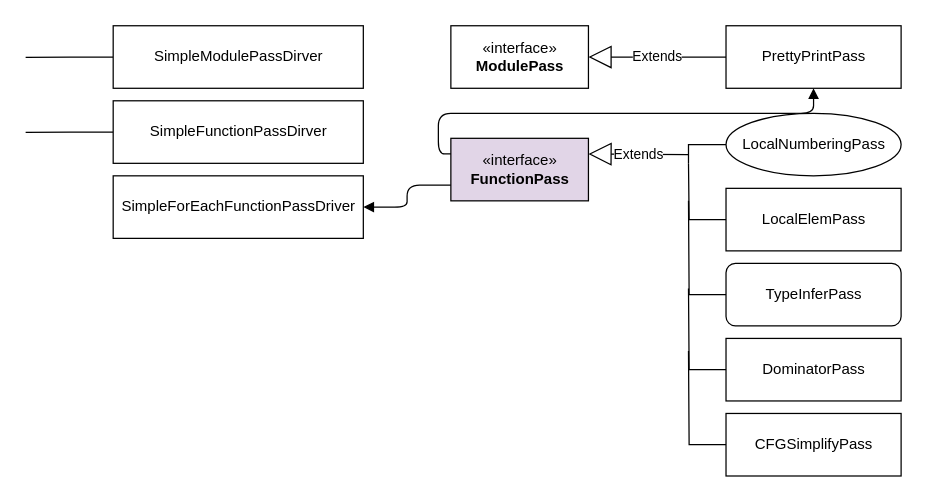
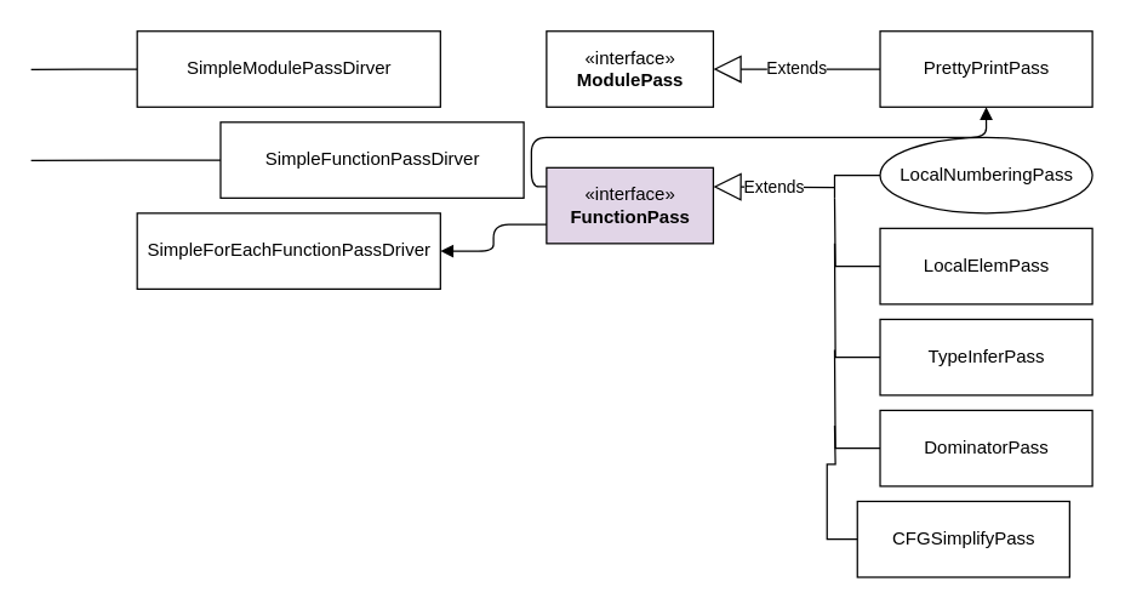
  <mxCell id="0" />
  <mxCell id="1" parent="0" />
  <mxCell id="2" value="«interface»&lt;br&gt;&lt;b&gt;ModulePass&lt;/b&gt;" style="html=1;" vertex="1" parent="1"><mxGeometry x="360" y="20" width="110" height="50" as="geometry" /></mxCell>
  <mxCell id="3" value="«interface»&lt;br&gt;&lt;b&gt;FunctionPass&lt;/b&gt;" style="html=1;fillColor=#e1d5e7;" vertex="1" parent="1"><mxGeometry x="360" y="110" width="110" height="50" as="geometry" /></mxCell>
  <mxCell id="4" style="edgeStyle=orthogonalEdgeStyle;rounded=0;orthogonalLoop=1;jettySize=auto;html=1;exitX=0;exitY=0.5;exitDx=0;exitDy=0;endArrow=none;endFill=0;" edge="1" parent="1" source="5"><mxGeometry relative="1" as="geometry"><mxPoint x="20" y="45.2" as="targetPoint" /></mxGeometry></mxCell>
  <mxCell id="5" value="SimpleModulePassDirver" style="html=1;" vertex="1" parent="1"><mxGeometry x="90" y="20" width="200" height="50" as="geometry" /></mxCell>
  <mxCell id="6" style="edgeStyle=orthogonalEdgeStyle;rounded=0;orthogonalLoop=1;jettySize=auto;html=1;exitX=0;exitY=0.5;exitDx=0;exitDy=0;endArrow=none;endFill=0;" edge="1" parent="1" source="7"><mxGeometry relative="1" as="geometry"><mxPoint x="20" y="105.2" as="targetPoint" /></mxGeometry></mxCell>
- <mxCell id="7" value="SimpleFunctionPassDirver" style="html=1;" vertex="1" parent="1"><mxGeometry x="90" y="80" width="200" height="50" as="geometry" /></mxCell>
+ <mxCell id="7" value="SimpleFunctionPassDirver" style="html=1;" vertex="1" parent="1"><mxGeometry x="145" y="80" width="200" height="50" as="geometry" /></mxCell>
  <mxCell id="8" value="&lt;span class=&quot;pl-en&quot;&gt;SimpleForEachFunctionPassDriver&lt;/span&gt;" style="html=1;" vertex="1" parent="1"><mxGeometry x="90" y="140" width="200" height="50" as="geometry" /></mxCell>
  <mxCell id="9" value="" style="endArrow=block;endFill=1;html=1;edgeStyle=orthogonalEdgeStyle;align=left;verticalAlign=top;entryX=1;entryY=0.5;entryDx=0;entryDy=0;exitX=0;exitY=0.75;exitDx=0;exitDy=0;" edge="1" parent="1" source="3" target="8"><mxGeometry x="-1" relative="1" as="geometry"><mxPoint x="50" y="300" as="sourcePoint" /><mxPoint x="210" y="300" as="targetPoint" /></mxGeometry></mxCell>
  <mxCell id="10" value="" style="endArrow=block;endFill=1;html=1;edgeStyle=orthogonalEdgeStyle;align=left;verticalAlign=top;exitX=0;exitY=0.25;exitDx=0;exitDy=0;" edge="1" parent="1" source="3" target="11"><mxGeometry x="-1" relative="1" as="geometry"><mxPoint x="60" y="310" as="sourcePoint" /><mxPoint x="220" y="310" as="targetPoint" /></mxGeometry></mxCell>
  <mxCell id="11" value="PrettyPrintPass" style="html=1;" vertex="1" parent="1"><mxGeometry x="580" y="20" width="140" height="50" as="geometry" /></mxCell>
  <mxCell id="12" value="Extends" style="endArrow=block;endSize=16;endFill=0;html=1;entryX=1;entryY=0.5;entryDx=0;entryDy=0;exitX=0;exitY=0.5;exitDx=0;exitDy=0;" edge="1" parent="1" source="11" target="2"><mxGeometry width="160" relative="1" as="geometry"><mxPoint x="370" y="220" as="sourcePoint" /><mxPoint x="530" y="220" as="targetPoint" /></mxGeometry></mxCell>
  <mxCell id="13" style="edgeStyle=orthogonalEdgeStyle;rounded=0;orthogonalLoop=1;jettySize=auto;html=1;exitX=0;exitY=0.5;exitDx=0;exitDy=0;endArrow=none;endFill=0;" edge="1" parent="1" source="14"><mxGeometry relative="1" as="geometry"><mxPoint x="550" y="280" as="targetPoint" /></mxGeometry></mxCell>
- <mxCell id="14" value="CFGSimplifyPass" style="html=1;" vertex="1" parent="1"><mxGeometry x="580" y="330" width="140" height="50" as="geometry" /></mxCell>
+ <mxCell id="14" value="CFGSimplifyPass" style="html=1;" vertex="1" parent="1"><mxGeometry x="565" y="330" width="140" height="50" as="geometry" /></mxCell>
  <mxCell id="15" style="edgeStyle=orthogonalEdgeStyle;rounded=0;orthogonalLoop=1;jettySize=auto;html=1;exitX=0;exitY=0.5;exitDx=0;exitDy=0;endArrow=none;endFill=0;" edge="1" parent="1" source="16"><mxGeometry relative="1" as="geometry"><mxPoint x="550" y="230" as="targetPoint" /></mxGeometry></mxCell>
  <mxCell id="16" value="DominatorPass" style="html=1;" vertex="1" parent="1"><mxGeometry x="580" y="270" width="140" height="50" as="geometry" /></mxCell>
  <mxCell id="17" style="edgeStyle=orthogonalEdgeStyle;rounded=0;orthogonalLoop=1;jettySize=auto;html=1;exitX=0;exitY=0.5;exitDx=0;exitDy=0;endArrow=none;endFill=0;" edge="1" parent="1" source="18"><mxGeometry relative="1" as="geometry"><mxPoint x="550" y="160" as="targetPoint" /></mxGeometry></mxCell>
- <mxCell id="18" value="TypeInferPass" style="html=1;rounded=1;" vertex="1" parent="1"><mxGeometry x="580" y="210" width="140" height="50" as="geometry" /></mxCell>
+ <mxCell id="18" value="TypeInferPass" style="html=1;" vertex="1" parent="1"><mxGeometry x="580" y="210" width="140" height="50" as="geometry" /></mxCell>
  <mxCell id="19" style="edgeStyle=orthogonalEdgeStyle;rounded=0;orthogonalLoop=1;jettySize=auto;html=1;exitX=0;exitY=0.5;exitDx=0;exitDy=0;endArrow=none;endFill=0;" edge="1" parent="1" source="20"><mxGeometry relative="1" as="geometry"><mxPoint x="550" y="130" as="targetPoint" /></mxGeometry></mxCell>
  <mxCell id="20" value="LocalNumberingPass" style="ellipse;html=1;" vertex="1" parent="1"><mxGeometry x="580" y="90" width="140" height="50" as="geometry" /></mxCell>
  <mxCell id="21" style="edgeStyle=orthogonalEdgeStyle;rounded=0;orthogonalLoop=1;jettySize=auto;html=1;exitX=0;exitY=0.5;exitDx=0;exitDy=0;endArrow=none;endFill=0;" edge="1" parent="1" source="22"><mxGeometry relative="1" as="geometry"><mxPoint x="550" y="130" as="targetPoint" /></mxGeometry></mxCell>
  <mxCell id="22" value="LocalElemPass" style="html=1;" vertex="1" parent="1"><mxGeometry x="580" y="150" width="140" height="50" as="geometry" /></mxCell>
  <mxCell id="23" value="Extends" style="endArrow=block;endSize=16;endFill=0;html=1;entryX=1;entryY=0.25;entryDx=0;entryDy=0;" edge="1" parent="1" target="3"><mxGeometry width="160" relative="1" as="geometry"><mxPoint x="550" y="123" as="sourcePoint" /><mxPoint x="210" y="320" as="targetPoint" /></mxGeometry></mxCell>
